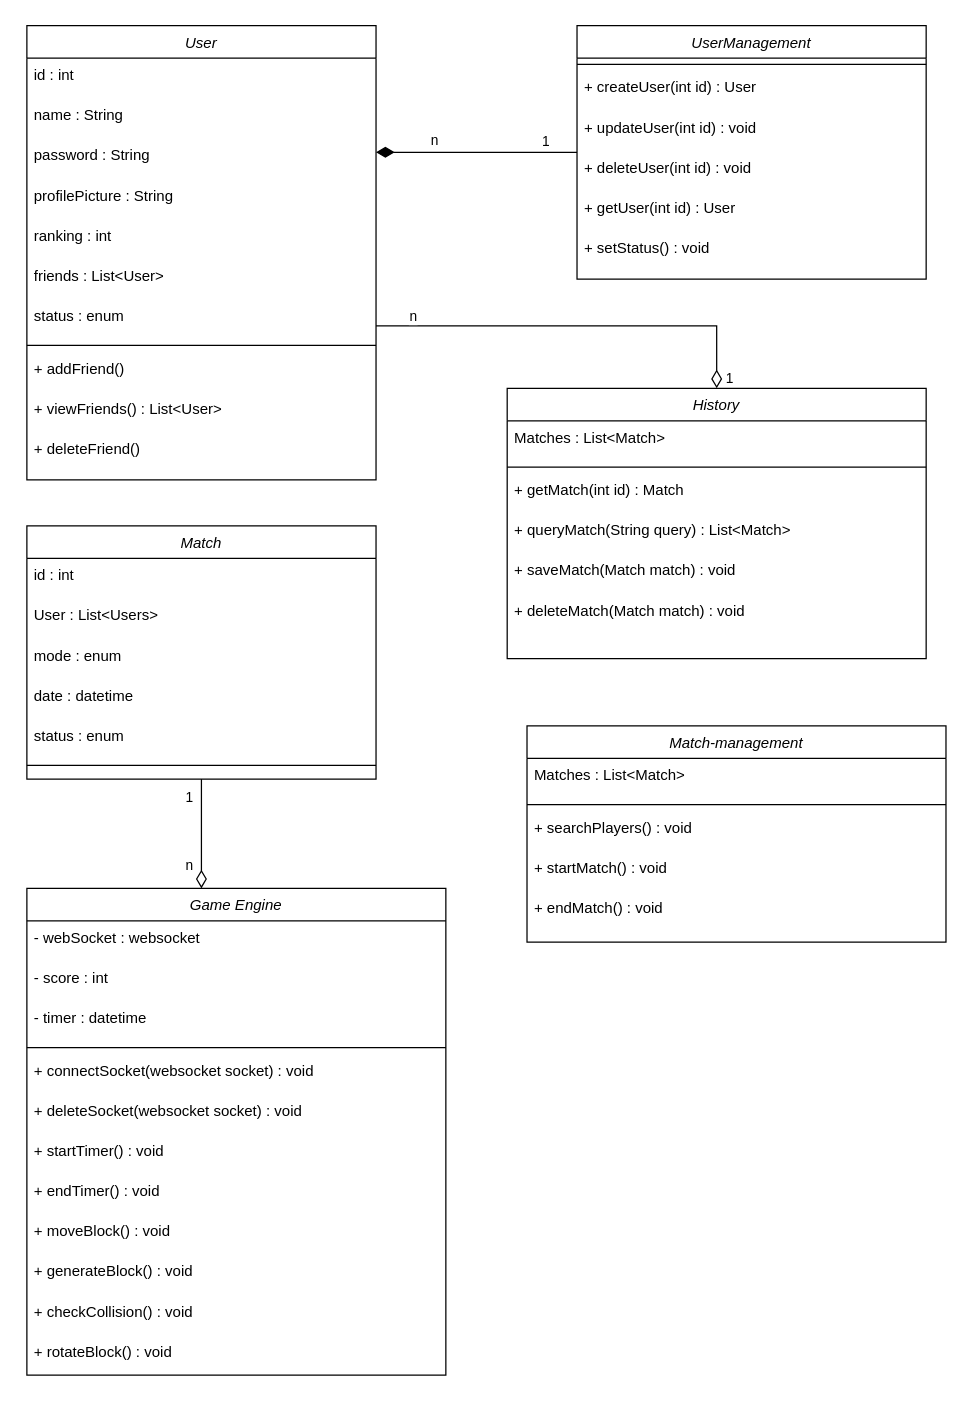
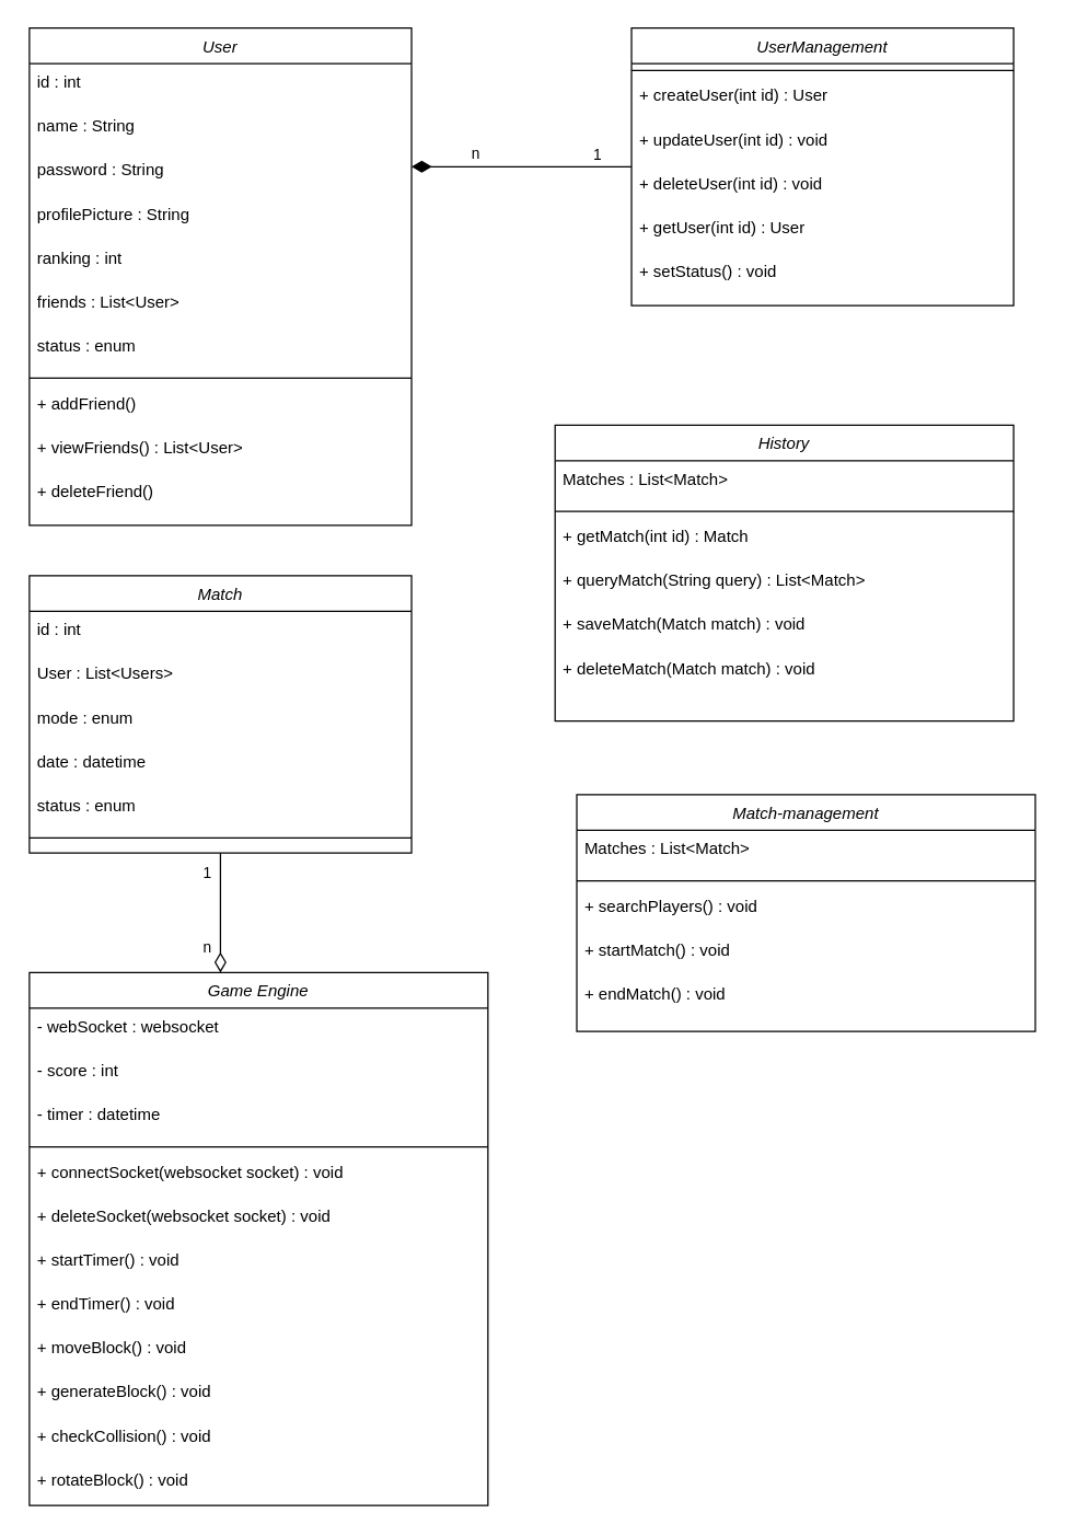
  <mxCell id="0" />
  <mxCell id="1" parent="0" />
  <mxCell id="2" value="User" style="swimlane;fontStyle=2;align=center;verticalAlign=top;childLayout=stackLayout;horizontal=1;startSize=26;horizontalStack=0;resizeParent=1;resizeLast=0;collapsible=1;marginBottom=0;rounded=0;shadow=0;strokeWidth=1;" parent="1" vertex="1"><mxGeometry x="21" y="20" width="279.245" height="363.176" as="geometry"><mxRectangle x="230" y="140" width="160" height="26" as="alternateBounds" /></mxGeometry></mxCell>
  <mxCell id="3" value="id : int" style="text;align=left;verticalAlign=top;spacingLeft=4;spacingRight=4;overflow=hidden;rotatable=0;points=[[0,0.5],[1,0.5]];portConstraint=eastwest;" parent="2" vertex="1"><mxGeometry y="26" width="279.245" height="32.118" as="geometry" /></mxCell>
  <mxCell id="4" value="name : String" style="text;align=left;verticalAlign=top;spacingLeft=4;spacingRight=4;overflow=hidden;rotatable=0;points=[[0,0.5],[1,0.5]];portConstraint=eastwest;" vertex="1" parent="2"><mxGeometry y="58.118" width="279.245" height="32.118" as="geometry" /></mxCell>
  <mxCell id="5" value="password : String" style="text;align=left;verticalAlign=top;spacingLeft=4;spacingRight=4;overflow=hidden;rotatable=0;points=[[0,0.5],[1,0.5]];portConstraint=eastwest;rounded=0;shadow=0;html=0;" parent="2" vertex="1"><mxGeometry y="90.235" width="279.245" height="32.118" as="geometry" /></mxCell>
  <mxCell id="6" value="profilePicture : String" style="text;align=left;verticalAlign=top;spacingLeft=4;spacingRight=4;overflow=hidden;rotatable=0;points=[[0,0.5],[1,0.5]];portConstraint=eastwest;rounded=0;shadow=0;html=0;" parent="2" vertex="1"><mxGeometry y="122.353" width="279.245" height="32.118" as="geometry" /></mxCell>
  <mxCell id="7" value="ranking : int" style="text;align=left;verticalAlign=top;spacingLeft=4;spacingRight=4;overflow=hidden;rotatable=0;points=[[0,0.5],[1,0.5]];portConstraint=eastwest;rounded=0;shadow=0;html=0;" parent="2" vertex="1"><mxGeometry y="154.471" width="279.245" height="32.118" as="geometry" /></mxCell>
  <mxCell id="8" value="friends : List&lt;User&gt;" style="text;align=left;verticalAlign=top;spacingLeft=4;spacingRight=4;overflow=hidden;rotatable=0;points=[[0,0.5],[1,0.5]];portConstraint=eastwest;rounded=0;shadow=0;html=0;" parent="2" vertex="1"><mxGeometry y="186.588" width="279.245" height="32.118" as="geometry" /></mxCell>
  <mxCell id="9" value="status : enum" style="text;align=left;verticalAlign=top;spacingLeft=4;spacingRight=4;overflow=hidden;rotatable=0;points=[[0,0.5],[1,0.5]];portConstraint=eastwest;rounded=0;shadow=0;html=0;" vertex="1" parent="2"><mxGeometry y="218.706" width="279.245" height="32.118" as="geometry" /></mxCell>
  <mxCell id="10" value="" style="line;html=1;strokeWidth=1;align=left;verticalAlign=middle;spacingTop=-1;spacingLeft=3;spacingRight=3;rotatable=0;labelPosition=right;points=[];portConstraint=eastwest;" parent="2" vertex="1"><mxGeometry y="250.824" width="279.245" height="9.882" as="geometry" /></mxCell>
  <mxCell id="11" value="+ addFriend()" style="text;align=left;verticalAlign=top;spacingLeft=4;spacingRight=4;overflow=hidden;rotatable=0;points=[[0,0.5],[1,0.5]];portConstraint=eastwest;" vertex="1" parent="2"><mxGeometry y="260.706" width="279.245" height="32.118" as="geometry" /></mxCell>
  <mxCell id="12" value="+ viewFriends() : List&lt;User&gt;" style="text;align=left;verticalAlign=top;spacingLeft=4;spacingRight=4;overflow=hidden;rotatable=0;points=[[0,0.5],[1,0.5]];portConstraint=eastwest;" vertex="1" parent="2"><mxGeometry y="292.824" width="279.245" height="32.118" as="geometry" /></mxCell>
  <mxCell id="13" value="+ deleteFriend()" style="text;align=left;verticalAlign=top;spacingLeft=4;spacingRight=4;overflow=hidden;rotatable=0;points=[[0,0.5],[1,0.5]];portConstraint=eastwest;" vertex="1" parent="2"><mxGeometry y="324.941" width="279.245" height="32.118" as="geometry" /></mxCell>
  <mxCell id="14" style="edgeStyle=orthogonalEdgeStyle;rounded=0;orthogonalLoop=1;jettySize=auto;html=1;endArrow=diamondThin;endFill=1;startSize=12;endSize=12;" edge="1" parent="1" source="17" target="2"><mxGeometry x="40" y="40" as="geometry"><Array as="points"><mxPoint x="351" y="121" /><mxPoint x="351" y="121" /></Array></mxGeometry></mxCell>
  <mxCell id="15" value="1" style="edgeLabel;html=1;align=center;verticalAlign=middle;resizable=0;points=[];" vertex="1" connectable="0" parent="14"><mxGeometry x="-0.689" relative="1" as="geometry"><mxPoint y="-9" as="offset" /></mxGeometry></mxCell>
  <mxCell id="16" value="n" style="edgeLabel;html=1;align=center;verticalAlign=middle;resizable=0;points=[];" vertex="1" connectable="0" parent="14"><mxGeometry x="0.412" relative="1" as="geometry"><mxPoint x="-1" y="-10" as="offset" /></mxGeometry></mxCell>
  <mxCell id="17" value="UserManagement" style="swimlane;fontStyle=2;align=center;verticalAlign=top;childLayout=stackLayout;horizontal=1;startSize=26;horizontalStack=0;resizeParent=1;resizeLast=0;collapsible=1;marginBottom=0;rounded=0;shadow=0;strokeWidth=1;" vertex="1" parent="1"><mxGeometry x="460.996" y="20.004" width="279.245" height="202.588" as="geometry"><mxRectangle x="230" y="140" width="160" height="26" as="alternateBounds" /></mxGeometry></mxCell>
  <mxCell id="18" value="" style="line;html=1;strokeWidth=1;align=left;verticalAlign=middle;spacingTop=-1;spacingLeft=3;spacingRight=3;rotatable=0;labelPosition=right;points=[];portConstraint=eastwest;" vertex="1" parent="17"><mxGeometry y="26" width="279.245" height="9.882" as="geometry" /></mxCell>
  <mxCell id="19" value="+ createUser(int id) : User" style="text;align=left;verticalAlign=top;spacingLeft=4;spacingRight=4;overflow=hidden;rotatable=0;points=[[0,0.5],[1,0.5]];portConstraint=eastwest;" vertex="1" parent="17"><mxGeometry y="35.882" width="279.245" height="32.118" as="geometry" /></mxCell>
  <mxCell id="20" value="+ updateUser(int id) : void" style="text;align=left;verticalAlign=top;spacingLeft=4;spacingRight=4;overflow=hidden;rotatable=0;points=[[0,0.5],[1,0.5]];portConstraint=eastwest;" vertex="1" parent="17"><mxGeometry y="68" width="279.245" height="32.118" as="geometry" /></mxCell>
  <mxCell id="21" value="+ deleteUser(int id) : void" style="text;align=left;verticalAlign=top;spacingLeft=4;spacingRight=4;overflow=hidden;rotatable=0;points=[[0,0.5],[1,0.5]];portConstraint=eastwest;" vertex="1" parent="17"><mxGeometry y="100.118" width="279.245" height="32.118" as="geometry" /></mxCell>
  <mxCell id="22" value="+ getUser(int id) : User" style="text;align=left;verticalAlign=top;spacingLeft=4;spacingRight=4;overflow=hidden;rotatable=0;points=[[0,0.5],[1,0.5]];portConstraint=eastwest;" vertex="1" parent="17"><mxGeometry y="132.235" width="279.245" height="32.118" as="geometry" /></mxCell>
  <mxCell id="23" value="+ setStatus() : void" style="text;align=left;verticalAlign=top;spacingLeft=4;spacingRight=4;overflow=hidden;rotatable=0;points=[[0,0.5],[1,0.5]];portConstraint=eastwest;rounded=0;shadow=0;html=0;" vertex="1" parent="17"><mxGeometry y="164.353" width="279.245" height="32.118" as="geometry" /></mxCell>
  <mxCell id="24" style="edgeStyle=orthogonalEdgeStyle;rounded=0;orthogonalLoop=1;jettySize=auto;html=1;startArrow=none;startFill=0;endArrow=diamondThin;endFill=0;startSize=12;endSize=12;" edge="1" parent="1" source="27" target="50"><mxGeometry relative="1" as="geometry"><Array as="points"><mxPoint x="161" y="690" /><mxPoint x="161" y="690" /></Array></mxGeometry></mxCell>
  <mxCell id="25" value="1" style="edgeLabel;html=1;align=center;verticalAlign=middle;resizable=0;points=[];" vertex="1" connectable="0" parent="24"><mxGeometry x="-0.808" relative="1" as="geometry"><mxPoint x="-10" y="6" as="offset" /></mxGeometry></mxCell>
  <mxCell id="26" value="n" style="edgeLabel;html=1;align=center;verticalAlign=middle;resizable=0;points=[];" vertex="1" connectable="0" parent="24"><mxGeometry x="0.514" relative="1" as="geometry"><mxPoint x="-10" y="3" as="offset" /></mxGeometry></mxCell>
  <mxCell id="27" value="Match" style="swimlane;fontStyle=2;align=center;verticalAlign=top;childLayout=stackLayout;horizontal=1;startSize=26;horizontalStack=0;resizeParent=1;resizeLast=0;collapsible=1;marginBottom=0;rounded=0;shadow=0;strokeWidth=1;" vertex="1" parent="1"><mxGeometry x="21" y="420.001" width="279.245" height="202.588" as="geometry"><mxRectangle x="230" y="140" width="160" height="26" as="alternateBounds" /></mxGeometry></mxCell>
  <mxCell id="28" value="id : int" style="text;align=left;verticalAlign=top;spacingLeft=4;spacingRight=4;overflow=hidden;rotatable=0;points=[[0,0.5],[1,0.5]];portConstraint=eastwest;" vertex="1" parent="27"><mxGeometry y="26" width="279.245" height="32.118" as="geometry" /></mxCell>
  <mxCell id="29" value="User : List&lt;Users&gt;" style="text;align=left;verticalAlign=top;spacingLeft=4;spacingRight=4;overflow=hidden;rotatable=0;points=[[0,0.5],[1,0.5]];portConstraint=eastwest;" vertex="1" parent="27"><mxGeometry y="58.118" width="279.245" height="32.118" as="geometry" /></mxCell>
  <mxCell id="30" value="mode : enum" style="text;align=left;verticalAlign=top;spacingLeft=4;spacingRight=4;overflow=hidden;rotatable=0;points=[[0,0.5],[1,0.5]];portConstraint=eastwest;rounded=0;shadow=0;html=0;" vertex="1" parent="27"><mxGeometry y="90.235" width="279.245" height="32.118" as="geometry" /></mxCell>
  <mxCell id="31" value="date : datetime" style="text;align=left;verticalAlign=top;spacingLeft=4;spacingRight=4;overflow=hidden;rotatable=0;points=[[0,0.5],[1,0.5]];portConstraint=eastwest;rounded=0;shadow=0;html=0;" vertex="1" parent="27"><mxGeometry y="122.353" width="279.245" height="32.118" as="geometry" /></mxCell>
  <mxCell id="32" value="status : enum" style="text;align=left;verticalAlign=top;spacingLeft=4;spacingRight=4;overflow=hidden;rotatable=0;points=[[0,0.5],[1,0.5]];portConstraint=eastwest;rounded=0;shadow=0;html=0;" vertex="1" parent="27"><mxGeometry y="154.471" width="279.245" height="32.118" as="geometry" /></mxCell>
  <mxCell id="33" value="" style="line;html=1;strokeWidth=1;align=left;verticalAlign=middle;spacingTop=-1;spacingLeft=3;spacingRight=3;rotatable=0;labelPosition=right;points=[];portConstraint=eastwest;" vertex="1" parent="27"><mxGeometry y="186.588" width="279.245" height="9.882" as="geometry" /></mxCell>
- <mxCell id="34" style="edgeStyle=orthogonalEdgeStyle;rounded=0;orthogonalLoop=1;jettySize=auto;html=1;endArrow=none;endFill=0;startSize=12;endSize=12;startArrow=diamondThin;startFill=0;" edge="1" parent="1" source="37" target="2"><mxGeometry x="40" y="40" as="geometry"><Array as="points"><mxPoint x="573" y="260" /></Array></mxGeometry></mxCell>
- <mxCell id="35" value="1" style="edgeLabel;html=1;align=center;verticalAlign=middle;resizable=0;points=[];" vertex="1" connectable="0" parent="34"><mxGeometry x="-0.948" y="-1" relative="1" as="geometry"><mxPoint x="9" as="offset" /></mxGeometry></mxCell>
- <mxCell id="36" value="n" style="edgeLabel;html=1;align=center;verticalAlign=middle;resizable=0;points=[];" vertex="1" connectable="0" parent="34"><mxGeometry x="0.866" y="-2" relative="1" as="geometry"><mxPoint x="8" y="-6" as="offset" /></mxGeometry></mxCell>
  <mxCell id="37" value="History" style="swimlane;fontStyle=2;align=center;verticalAlign=top;childLayout=stackLayout;horizontal=1;startSize=26;horizontalStack=0;resizeParent=1;resizeLast=0;collapsible=1;marginBottom=0;rounded=0;shadow=0;strokeWidth=1;" vertex="1" parent="1"><mxGeometry x="405.146" y="309.996" width="335.094" height="216.176" as="geometry"><mxRectangle x="230" y="140" width="160" height="26" as="alternateBounds" /></mxGeometry></mxCell>
  <mxCell id="38" value="Matches : List&lt;Match&gt;" style="text;align=left;verticalAlign=top;spacingLeft=4;spacingRight=4;overflow=hidden;rotatable=0;points=[[0,0.5],[1,0.5]];portConstraint=eastwest;" vertex="1" parent="37"><mxGeometry y="26" width="335.094" height="32.118" as="geometry" /></mxCell>
  <mxCell id="39" value="" style="line;html=1;strokeWidth=1;align=left;verticalAlign=middle;spacingTop=-1;spacingLeft=3;spacingRight=3;rotatable=0;labelPosition=right;points=[];portConstraint=eastwest;" vertex="1" parent="37"><mxGeometry y="58.118" width="335.094" height="9.882" as="geometry" /></mxCell>
  <mxCell id="40" value="+ getMatch(int id) : Match" style="text;align=left;verticalAlign=top;spacingLeft=4;spacingRight=4;overflow=hidden;rotatable=0;points=[[0,0.5],[1,0.5]];portConstraint=eastwest;" vertex="1" parent="37"><mxGeometry y="68" width="335.094" height="32.118" as="geometry" /></mxCell>
  <mxCell id="41" value="+ queryMatch(String query) : List&lt;Match&gt;" style="text;align=left;verticalAlign=top;spacingLeft=4;spacingRight=4;overflow=hidden;rotatable=0;points=[[0,0.5],[1,0.5]];portConstraint=eastwest;" vertex="1" parent="37"><mxGeometry y="100.118" width="335.094" height="32.118" as="geometry" /></mxCell>
  <mxCell id="42" value="+ saveMatch(Match match) : void" style="text;align=left;verticalAlign=top;spacingLeft=4;spacingRight=4;overflow=hidden;rotatable=0;points=[[0,0.5],[1,0.5]];portConstraint=eastwest;" vertex="1" parent="37"><mxGeometry y="132.235" width="335.094" height="32.118" as="geometry" /></mxCell>
  <mxCell id="43" value="+ deleteMatch(Match match) : void" style="text;align=left;verticalAlign=top;spacingLeft=4;spacingRight=4;overflow=hidden;rotatable=0;points=[[0,0.5],[1,0.5]];portConstraint=eastwest;" vertex="1" parent="37"><mxGeometry y="164.353" width="335.094" height="32.118" as="geometry" /></mxCell>
  <mxCell id="44" value="Match-management" style="swimlane;fontStyle=2;align=center;verticalAlign=top;childLayout=stackLayout;horizontal=1;startSize=26;horizontalStack=0;resizeParent=1;resizeLast=0;collapsible=1;marginBottom=0;rounded=0;shadow=0;strokeWidth=1;" vertex="1" parent="1"><mxGeometry x="420.996" y="579.999" width="335.094" height="172.941" as="geometry"><mxRectangle x="230" y="140" width="160" height="26" as="alternateBounds" /></mxGeometry></mxCell>
  <mxCell id="45" value="Matches : List&lt;Match&gt;" style="text;align=left;verticalAlign=top;spacingLeft=4;spacingRight=4;overflow=hidden;rotatable=0;points=[[0,0.5],[1,0.5]];portConstraint=eastwest;" vertex="1" parent="44"><mxGeometry y="26" width="335.094" height="32.118" as="geometry" /></mxCell>
  <mxCell id="46" value="" style="line;html=1;strokeWidth=1;align=left;verticalAlign=middle;spacingTop=-1;spacingLeft=3;spacingRight=3;rotatable=0;labelPosition=right;points=[];portConstraint=eastwest;" vertex="1" parent="44"><mxGeometry y="58.118" width="335.094" height="9.882" as="geometry" /></mxCell>
  <mxCell id="47" value="+ searchPlayers() : void" style="text;align=left;verticalAlign=top;spacingLeft=4;spacingRight=4;overflow=hidden;rotatable=0;points=[[0,0.5],[1,0.5]];portConstraint=eastwest;" vertex="1" parent="44"><mxGeometry y="68" width="335.094" height="32.118" as="geometry" /></mxCell>
  <mxCell id="48" value="+ startMatch() : void" style="text;align=left;verticalAlign=top;spacingLeft=4;spacingRight=4;overflow=hidden;rotatable=0;points=[[0,0.5],[1,0.5]];portConstraint=eastwest;" vertex="1" parent="44"><mxGeometry y="100.118" width="335.094" height="32.118" as="geometry" /></mxCell>
  <mxCell id="49" value="+ endMatch() : void" style="text;align=left;verticalAlign=top;spacingLeft=4;spacingRight=4;overflow=hidden;rotatable=0;points=[[0,0.5],[1,0.5]];portConstraint=eastwest;" vertex="1" parent="44"><mxGeometry y="132.235" width="335.094" height="32.118" as="geometry" /></mxCell>
  <mxCell id="50" value="Game Engine" style="swimlane;fontStyle=2;align=center;verticalAlign=top;childLayout=stackLayout;horizontal=1;startSize=26;horizontalStack=0;resizeParent=1;resizeLast=0;collapsible=1;marginBottom=0;rounded=0;shadow=0;strokeWidth=1;" vertex="1" parent="1"><mxGeometry x="20.996" y="709.999" width="335.094" height="389.176" as="geometry"><mxRectangle x="230" y="140" width="160" height="26" as="alternateBounds" /></mxGeometry></mxCell>
  <mxCell id="51" value="- webSocket : websocket" style="text;align=left;verticalAlign=top;spacingLeft=4;spacingRight=4;overflow=hidden;rotatable=0;points=[[0,0.5],[1,0.5]];portConstraint=eastwest;" vertex="1" parent="50"><mxGeometry y="26" width="335.094" height="32.118" as="geometry" /></mxCell>
  <mxCell id="52" value="- score : int" style="text;align=left;verticalAlign=top;spacingLeft=4;spacingRight=4;overflow=hidden;rotatable=0;points=[[0,0.5],[1,0.5]];portConstraint=eastwest;" vertex="1" parent="50"><mxGeometry y="58.118" width="335.094" height="32.118" as="geometry" /></mxCell>
  <mxCell id="53" value="- timer : datetime" style="text;align=left;verticalAlign=top;spacingLeft=4;spacingRight=4;overflow=hidden;rotatable=0;points=[[0,0.5],[1,0.5]];portConstraint=eastwest;" vertex="1" parent="50"><mxGeometry y="90.235" width="335.094" height="32.118" as="geometry" /></mxCell>
  <mxCell id="54" value="" style="line;html=1;strokeWidth=1;align=left;verticalAlign=middle;spacingTop=-1;spacingLeft=3;spacingRight=3;rotatable=0;labelPosition=right;points=[];portConstraint=eastwest;" vertex="1" parent="50"><mxGeometry y="122.353" width="335.094" height="9.882" as="geometry" /></mxCell>
  <mxCell id="55" value="+ connectSocket(websocket socket) : void" style="text;align=left;verticalAlign=top;spacingLeft=4;spacingRight=4;overflow=hidden;rotatable=0;points=[[0,0.5],[1,0.5]];portConstraint=eastwest;" vertex="1" parent="50"><mxGeometry y="132.235" width="335.094" height="32.118" as="geometry" /></mxCell>
  <mxCell id="56" value="+ deleteSocket(websocket socket) : void" style="text;align=left;verticalAlign=top;spacingLeft=4;spacingRight=4;overflow=hidden;rotatable=0;points=[[0,0.5],[1,0.5]];portConstraint=eastwest;" vertex="1" parent="50"><mxGeometry y="164.353" width="335.094" height="32.118" as="geometry" /></mxCell>
  <mxCell id="57" value="+ startTimer() : void" style="text;align=left;verticalAlign=top;spacingLeft=4;spacingRight=4;overflow=hidden;rotatable=0;points=[[0,0.5],[1,0.5]];portConstraint=eastwest;" vertex="1" parent="50"><mxGeometry y="196.471" width="335.094" height="32.118" as="geometry" /></mxCell>
  <mxCell id="58" value="+ endTimer() : void" style="text;align=left;verticalAlign=top;spacingLeft=4;spacingRight=4;overflow=hidden;rotatable=0;points=[[0,0.5],[1,0.5]];portConstraint=eastwest;" vertex="1" parent="50"><mxGeometry y="228.588" width="335.094" height="32.118" as="geometry" /></mxCell>
  <mxCell id="59" value="+ moveBlock() : void" style="text;align=left;verticalAlign=top;spacingLeft=4;spacingRight=4;overflow=hidden;rotatable=0;points=[[0,0.5],[1,0.5]];portConstraint=eastwest;" vertex="1" parent="50"><mxGeometry y="260.706" width="335.094" height="32.118" as="geometry" /></mxCell>
  <mxCell id="60" value="+ generateBlock() : void" style="text;align=left;verticalAlign=top;spacingLeft=4;spacingRight=4;overflow=hidden;rotatable=0;points=[[0,0.5],[1,0.5]];portConstraint=eastwest;" vertex="1" parent="50"><mxGeometry y="292.824" width="335.094" height="32.118" as="geometry" /></mxCell>
  <mxCell id="61" value="+ checkCollision() : void" style="text;align=left;verticalAlign=top;spacingLeft=4;spacingRight=4;overflow=hidden;rotatable=0;points=[[0,0.5],[1,0.5]];portConstraint=eastwest;" vertex="1" parent="50"><mxGeometry y="324.941" width="335.094" height="32.118" as="geometry" /></mxCell>
  <mxCell id="62" value="+ rotateBlock() : void" style="text;align=left;verticalAlign=top;spacingLeft=4;spacingRight=4;overflow=hidden;rotatable=0;points=[[0,0.5],[1,0.5]];portConstraint=eastwest;" vertex="1" parent="50"><mxGeometry y="357.059" width="335.094" height="32.118" as="geometry" /></mxCell>
